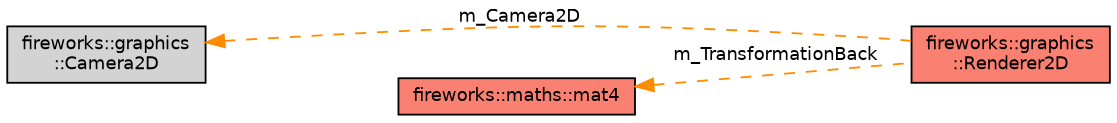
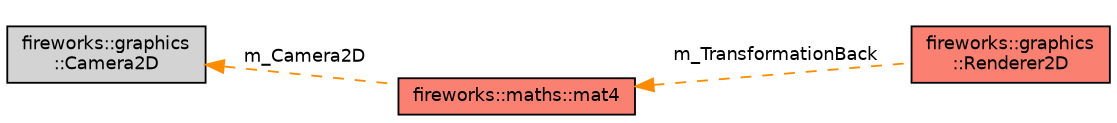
  digraph {
    rankdir=LR
    node [color=black fillcolor=salmon fontname=Helvetica fontsize=10 shape=record style=filled]
    edge [color=darkorange dir=back fontname=Helvetica fontsize=10 labelfontname=Helvetica labelfontsize=10 style=dashed]
    n1 [fontcolor=black height=0.2 label="fireworks::graphics\l::Renderer2D" width=0.4]
    n2 [height=0.2 label="fireworks::maths::mat4" width=0.4]
    n3 [fillcolor=lightgrey height=0.2 label="fireworks::graphics\l::Camera2D" width=0.4]
    n2 -> n1 [label=" m_TransformationBack"]
-   n3 -> n1 [label=" m_Camera2D"]
+   n3 -> n2 [label=" m_Camera2D"]
  }
